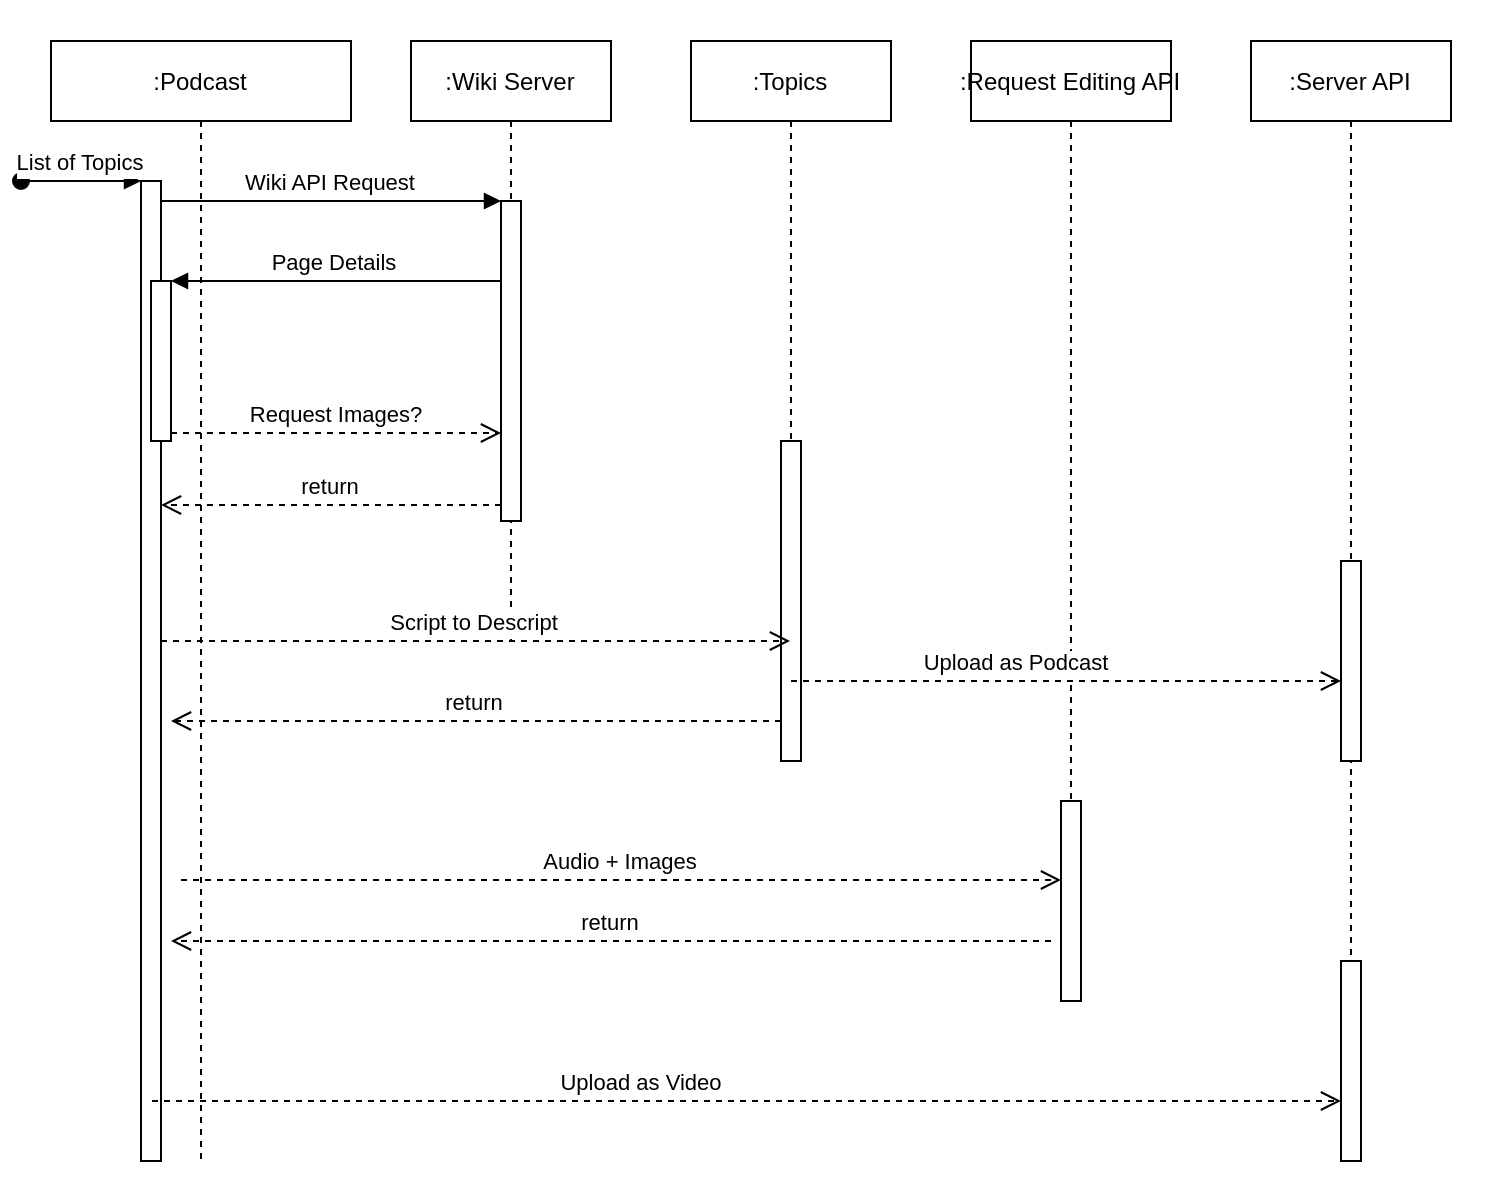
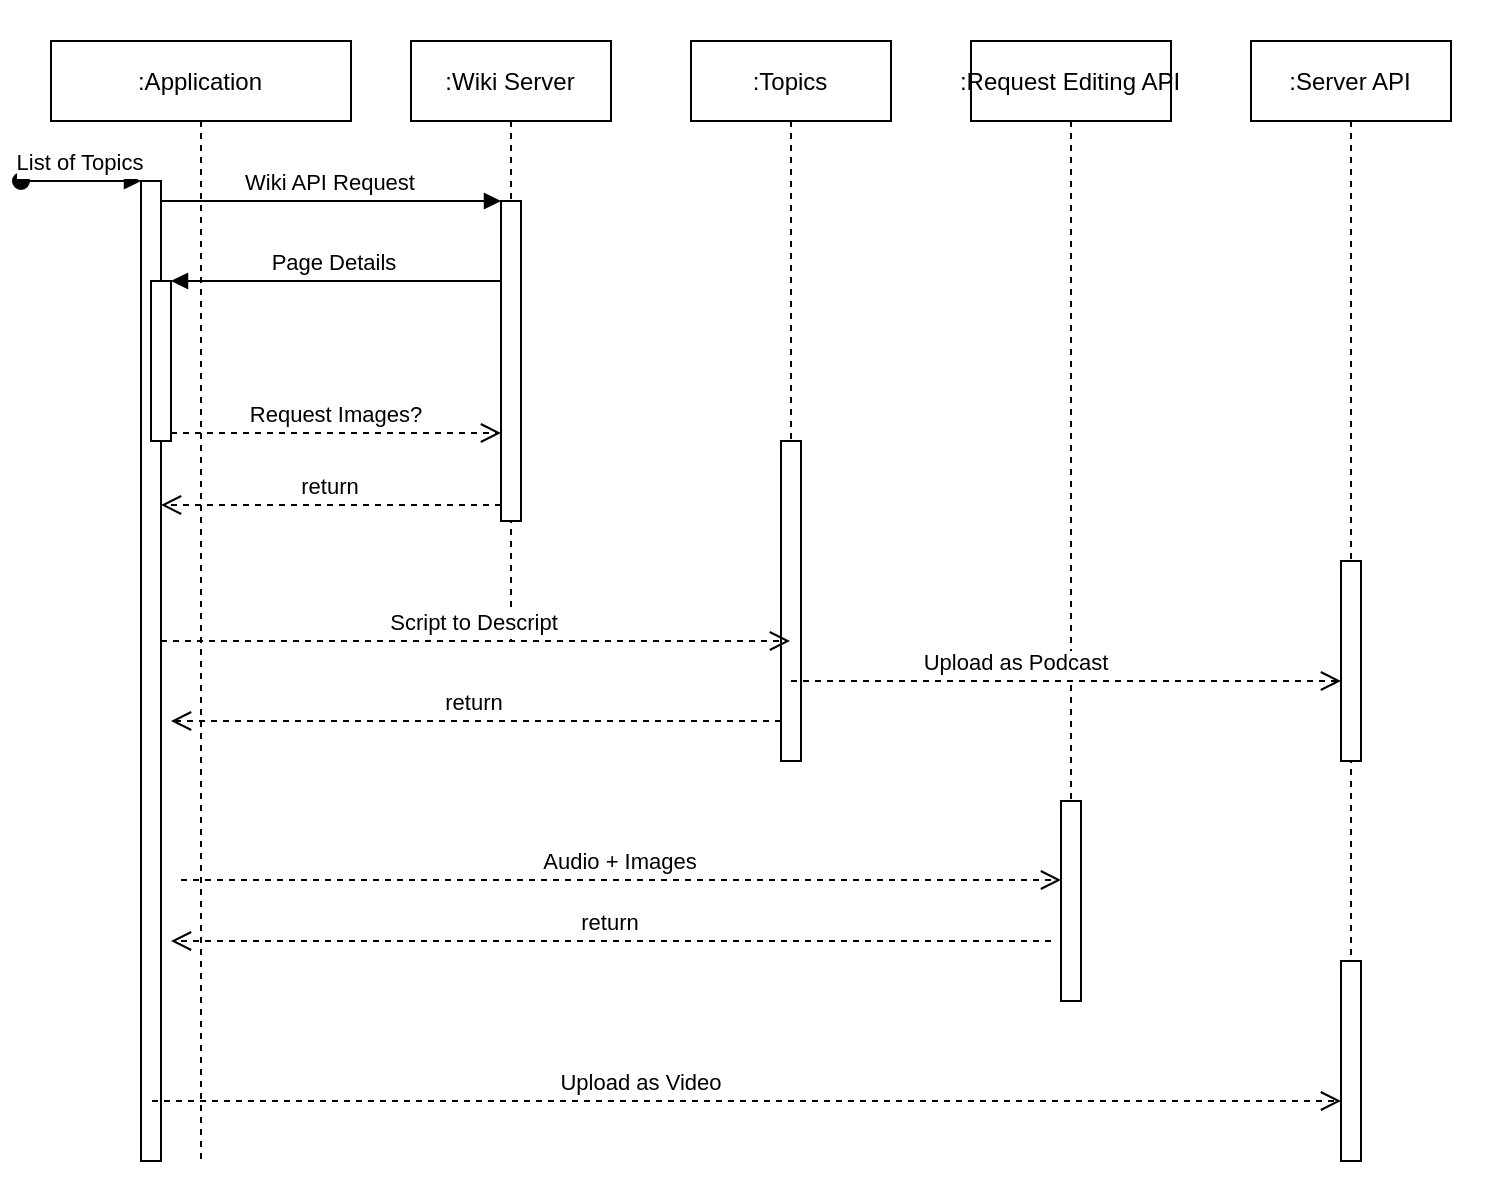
  <mxCell id="0" />
  <mxCell id="1" parent="0" />
- <mxCell id="2" value=":Podcast" style="shape=umlLifeline;perimeter=lifelinePerimeter;container=1;collapsible=0;recursiveResize=0;rounded=0;shadow=0;strokeWidth=1;" parent="1" vertex="1"><mxGeometry x="20" y="20" width="150" height="560" as="geometry" /></mxCell>
+ <mxCell id="2" value=":Application" style="shape=umlLifeline;perimeter=lifelinePerimeter;container=1;collapsible=0;recursiveResize=0;rounded=0;shadow=0;strokeWidth=1;" parent="1" vertex="1"><mxGeometry x="20" y="20" width="150" height="560" as="geometry" /></mxCell>
  <mxCell id="3" value="" style="points=[];perimeter=orthogonalPerimeter;rounded=0;shadow=0;strokeWidth=1;" parent="2" vertex="1"><mxGeometry x="45" y="70" width="10" height="490" as="geometry" /></mxCell>
  <mxCell id="4" value="List of Topics" style="verticalAlign=bottom;startArrow=oval;endArrow=block;startSize=8;shadow=0;strokeWidth=1;" parent="2" target="3" edge="1"><mxGeometry relative="1" as="geometry"><mxPoint x="-15" y="70" as="sourcePoint" /></mxGeometry></mxCell>
  <mxCell id="5" value="" style="points=[];perimeter=orthogonalPerimeter;rounded=0;shadow=0;strokeWidth=1;" parent="2" vertex="1"><mxGeometry x="50" y="120" width="10" height="80" as="geometry" /></mxCell>
  <mxCell id="6" value=":Wiki Server" style="shape=umlLifeline;perimeter=lifelinePerimeter;container=1;collapsible=0;recursiveResize=0;rounded=0;shadow=0;strokeWidth=1;" parent="1" vertex="1"><mxGeometry x="200" y="20" width="100" height="300" as="geometry" /></mxCell>
  <mxCell id="7" value="" style="points=[];perimeter=orthogonalPerimeter;rounded=0;shadow=0;strokeWidth=1;" parent="6" vertex="1"><mxGeometry x="45" y="80" width="10" height="160" as="geometry" /></mxCell>
  <mxCell id="8" value="return" style="verticalAlign=bottom;endArrow=open;dashed=1;endSize=8;exitX=0;exitY=0.95;shadow=0;strokeWidth=1;" parent="1" source="7" target="3" edge="1"><mxGeometry relative="1" as="geometry"><mxPoint x="175" y="176" as="targetPoint" /></mxGeometry></mxCell>
  <mxCell id="9" value="Wiki API Request" style="verticalAlign=bottom;endArrow=block;entryX=0;entryY=0;shadow=0;strokeWidth=1;" parent="1" source="3" target="7" edge="1"><mxGeometry relative="1" as="geometry"><mxPoint x="175" y="100" as="sourcePoint" /></mxGeometry></mxCell>
  <mxCell id="10" value="Page Details" style="verticalAlign=bottom;endArrow=block;entryX=1;entryY=0;shadow=0;strokeWidth=1;" parent="1" source="7" target="5" edge="1"><mxGeometry relative="1" as="geometry"><mxPoint x="140" y="140" as="sourcePoint" /></mxGeometry></mxCell>
  <mxCell id="11" value="Request Images?" style="verticalAlign=bottom;endArrow=open;dashed=1;endSize=8;exitX=1;exitY=0.95;shadow=0;strokeWidth=1;" parent="1" source="5" target="7" edge="1"><mxGeometry relative="1" as="geometry"><mxPoint x="140" y="197" as="targetPoint" /></mxGeometry></mxCell>
  <mxCell id="12" value=":Topics" style="shape=umlLifeline;perimeter=lifelinePerimeter;container=1;collapsible=0;recursiveResize=0;rounded=0;shadow=0;strokeWidth=1;" parent="1" vertex="1"><mxGeometry x="340" y="20" width="100" height="300" as="geometry" /></mxCell>
  <mxCell id="13" value="" style="points=[];perimeter=orthogonalPerimeter;rounded=0;shadow=0;strokeWidth=1;" parent="1" vertex="1"><mxGeometry x="385" y="220" width="10" height="160" as="geometry" /></mxCell>
  <mxCell id="14" value="Script to Descript" style="verticalAlign=bottom;endArrow=open;dashed=1;endSize=8;shadow=0;strokeWidth=1;" parent="1" source="3" target="12" edge="1"><mxGeometry relative="1" as="geometry"><mxPoint x="235" y="299.5" as="targetPoint" /><mxPoint x="90" y="300" as="sourcePoint" /><Array as="points"><mxPoint x="260" y="320" /></Array></mxGeometry></mxCell>
  <mxCell id="15" value=":Request Editing API" style="shape=umlLifeline;perimeter=lifelinePerimeter;container=1;collapsible=0;recursiveResize=0;rounded=0;shadow=0;strokeWidth=1;" parent="1" vertex="1"><mxGeometry x="480" y="20" width="100" height="380" as="geometry" /></mxCell>
  <mxCell id="16" value="Upload as Podcast" style="verticalAlign=bottom;endArrow=open;dashed=1;endSize=8;shadow=0;strokeWidth=1;" parent="15" edge="1"><mxGeometry x="-0.176" relative="1" as="geometry"><mxPoint x="185" y="320" as="targetPoint" /><mxPoint x="-90" y="320" as="sourcePoint" /><mxPoint as="offset" /></mxGeometry></mxCell>
  <mxCell id="17" value="" style="points=[];perimeter=orthogonalPerimeter;rounded=0;shadow=0;strokeWidth=1;" parent="1" vertex="1"><mxGeometry x="525" y="400" width="10" height="100" as="geometry" /></mxCell>
  <mxCell id="18" value="Audio + Images" style="verticalAlign=bottom;endArrow=open;dashed=1;endSize=8;shadow=0;strokeWidth=1;" parent="1" edge="1"><mxGeometry relative="1" as="geometry"><mxPoint x="525" y="439.5" as="targetPoint" /><mxPoint x="85" y="439.5" as="sourcePoint" /><Array as="points"><mxPoint x="270" y="439.5" /></Array></mxGeometry></mxCell>
  <mxCell id="19" value="return" style="verticalAlign=bottom;endArrow=open;dashed=1;endSize=8;exitX=0;exitY=0.95;shadow=0;strokeWidth=1;" parent="1" edge="1"><mxGeometry relative="1" as="geometry"><mxPoint x="80" y="360" as="targetPoint" /><mxPoint x="385" y="360" as="sourcePoint" /></mxGeometry></mxCell>
  <mxCell id="20" value="return" style="verticalAlign=bottom;endArrow=open;dashed=1;endSize=8;shadow=0;strokeWidth=1;" parent="1" edge="1"><mxGeometry relative="1" as="geometry"><mxPoint x="80" y="470" as="targetPoint" /><mxPoint x="520" y="470" as="sourcePoint" /></mxGeometry></mxCell>
  <mxCell id="21" value=":Server API" style="shape=umlLifeline;perimeter=lifelinePerimeter;container=1;collapsible=0;recursiveResize=0;rounded=0;shadow=0;strokeWidth=1;" parent="1" vertex="1"><mxGeometry x="620" y="20" width="100" height="470" as="geometry" /></mxCell>
  <mxCell id="22" value="" style="points=[];perimeter=orthogonalPerimeter;rounded=0;shadow=0;strokeWidth=1;" parent="21" vertex="1"><mxGeometry x="45" y="260" width="10" height="100" as="geometry" /></mxCell>
  <mxCell id="23" value="" style="points=[];perimeter=orthogonalPerimeter;rounded=0;shadow=0;strokeWidth=1;" parent="1" vertex="1"><mxGeometry x="665" y="480" width="10" height="100" as="geometry" /></mxCell>
  <mxCell id="24" value="Upload as Video" style="verticalAlign=bottom;endArrow=open;dashed=1;endSize=8;exitX=1;exitY=0.95;shadow=0;strokeWidth=1;" parent="1" edge="1"><mxGeometry x="-0.176" relative="1" as="geometry"><mxPoint x="665" y="550" as="targetPoint" /><mxPoint x="70.5" y="550" as="sourcePoint" /><mxPoint as="offset" /></mxGeometry></mxCell>
